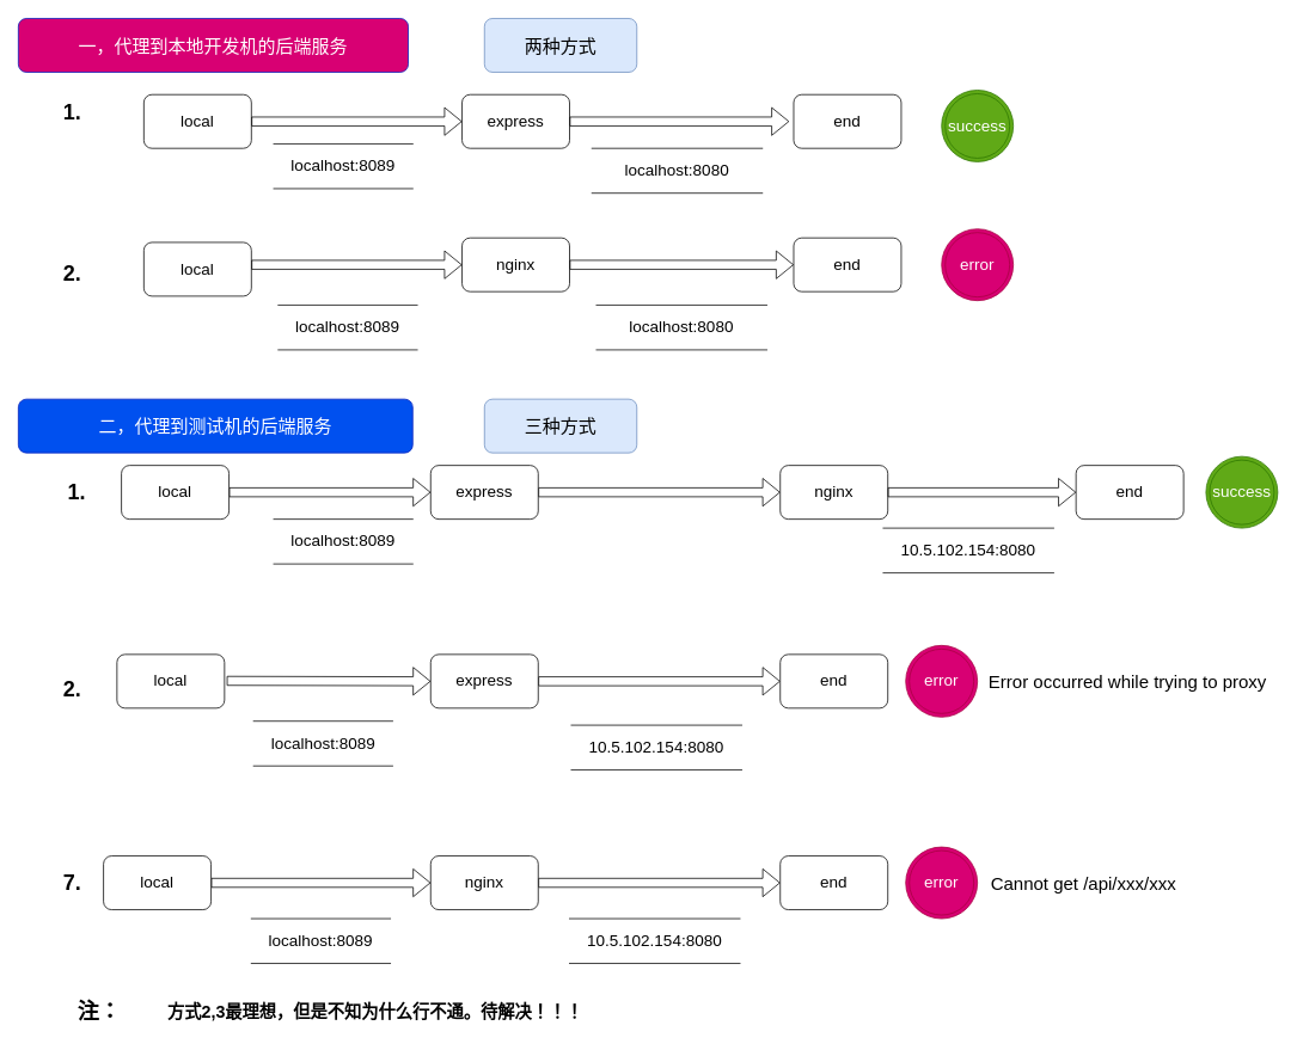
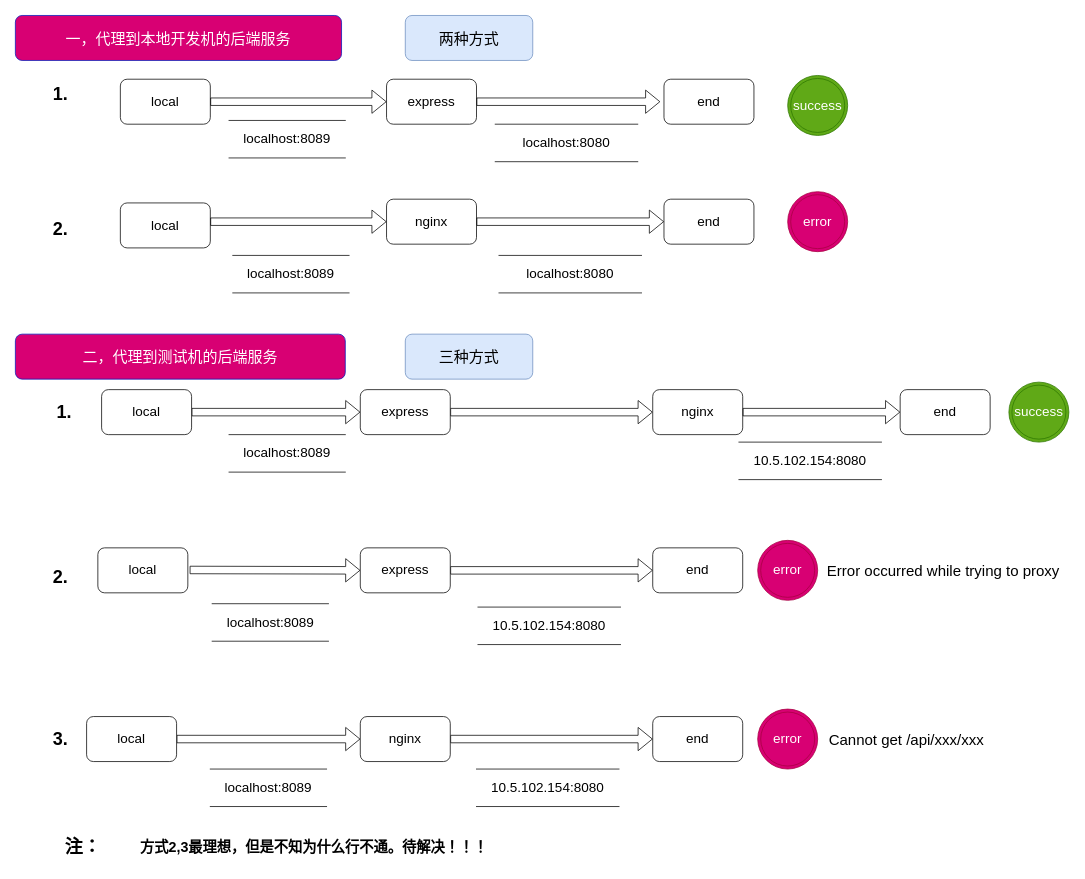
  <mxCell id="0" />
  <mxCell id="1" parent="0" />
  <mxCell id="2" value="local" style="rounded=1;whiteSpace=wrap;html=1;fontSize=18;" parent="1" vertex="1"><mxGeometry x="160" y="105" width="120" height="60" as="geometry" /></mxCell>
  <mxCell id="3" value="local" style="rounded=1;whiteSpace=wrap;html=1;fontSize=18;" parent="1" vertex="1"><mxGeometry x="160" y="270" width="120" height="60" as="geometry" /></mxCell>
  <mxCell id="4" value="一，代理到本地开发机的后端服务" style="rounded=1;whiteSpace=wrap;html=1;fillColor=#d80073;strokeColor=#001DBC;fontSize=20;fontColor=#ffffff;" parent="1" vertex="1"><mxGeometry x="20" y="20" width="435" height="60" as="geometry" /></mxCell>
- <mxCell id="5" value="二，代理到测试机的后端服务" style="rounded=1;whiteSpace=wrap;html=1;fillColor=#0050ef;strokeColor=#001DBC;fontSize=20;fontColor=#ffffff;" parent="1" vertex="1"><mxGeometry x="20" y="445" width="440" height="60" as="geometry" /></mxCell>
+ <mxCell id="5" value="二，代理到测试机的后端服务" style="rounded=1;whiteSpace=wrap;html=1;fillColor=#d80073;strokeColor=#001DBC;fontSize=20;fontColor=#ffffff;" parent="1" vertex="1"><mxGeometry x="20" y="445" width="440" height="60" as="geometry" /></mxCell>
  <mxCell id="6" value="三种方式" style="rounded=1;whiteSpace=wrap;html=1;fillColor=#dae8fc;strokeColor=#6c8ebf;fontSize=20;" parent="1" vertex="1"><mxGeometry x="540" y="445" width="170" height="60" as="geometry" /></mxCell>
  <mxCell id="7" value="1." style="text;strokeColor=none;fillColor=none;html=1;fontSize=24;fontStyle=1;verticalAlign=middle;align=center;" parent="1" vertex="1"><mxGeometry x="30" y="105" width="100" height="40" as="geometry" /></mxCell>
  <mxCell id="8" value="2." style="text;strokeColor=none;fillColor=none;html=1;fontSize=24;fontStyle=1;verticalAlign=middle;align=center;" parent="1" vertex="1"><mxGeometry x="30" y="285" width="100" height="40" as="geometry" /></mxCell>
  <mxCell id="9" value="1." style="text;strokeColor=none;fillColor=none;html=1;fontSize=24;fontStyle=1;verticalAlign=middle;align=center;" parent="1" vertex="1"><mxGeometry x="35" y="529" width="100" height="40" as="geometry" /></mxCell>
  <mxCell id="10" value="2." style="text;strokeColor=none;fillColor=none;html=1;fontSize=24;fontStyle=1;verticalAlign=middle;align=center;" parent="1" vertex="1"><mxGeometry x="30" y="750" width="100" height="40" as="geometry" /></mxCell>
- <mxCell id="11" value="7." style="text;strokeColor=none;fillColor=none;html=1;fontSize=24;fontStyle=1;verticalAlign=middle;align=center;" parent="1" vertex="1"><mxGeometry x="30" y="965" width="100" height="40" as="geometry" /></mxCell>
+ <mxCell id="11" value="3." style="text;strokeColor=none;fillColor=none;html=1;fontSize=24;fontStyle=1;verticalAlign=middle;align=center;" parent="1" vertex="1"><mxGeometry x="30" y="965" width="100" height="40" as="geometry" /></mxCell>
  <mxCell id="12" value="express" style="rounded=1;whiteSpace=wrap;html=1;fontSize=18;" parent="1" vertex="1"><mxGeometry x="515" y="105" width="120" height="60" as="geometry" /></mxCell>
  <mxCell id="13" value="end" style="rounded=1;whiteSpace=wrap;html=1;fontSize=18;" parent="1" vertex="1"><mxGeometry x="885" y="105" width="120" height="60" as="geometry" /></mxCell>
  <mxCell id="14" value="end" style="rounded=1;whiteSpace=wrap;html=1;fontSize=18;" parent="1" vertex="1"><mxGeometry x="885" y="265" width="120" height="60" as="geometry" /></mxCell>
  <mxCell id="15" value="nginx" style="rounded=1;whiteSpace=wrap;html=1;fontSize=18;" parent="1" vertex="1"><mxGeometry x="515" y="265" width="120" height="60" as="geometry" /></mxCell>
  <mxCell id="16" value="" style="shape=flexArrow;endArrow=classic;html=1;fontSize=18;exitX=1;exitY=0.5;exitDx=0;exitDy=0;entryX=0;entryY=0.5;entryDx=0;entryDy=0;" parent="1" source="2" target="12" edge="1"><mxGeometry width="50" height="50" relative="1" as="geometry"><mxPoint x="340" y="170" as="sourcePoint" /><mxPoint x="475" y="130" as="targetPoint" /></mxGeometry></mxCell>
  <mxCell id="17" value="localhost:8089" style="shape=partialRectangle;whiteSpace=wrap;html=1;left=0;right=0;fillColor=none;fontSize=18;" parent="1" vertex="1"><mxGeometry x="305" y="160" width="155" height="50" as="geometry" /></mxCell>
  <mxCell id="18" value="localhost:8080" style="shape=partialRectangle;whiteSpace=wrap;html=1;left=0;right=0;fillColor=none;fontSize=18;" parent="1" vertex="1"><mxGeometry x="660" y="165" width="190" height="50" as="geometry" /></mxCell>
  <mxCell id="19" value="localhost:8089" style="shape=partialRectangle;whiteSpace=wrap;html=1;left=0;right=0;fillColor=none;fontSize=18;" parent="1" vertex="1"><mxGeometry x="310" y="340" width="155" height="50" as="geometry" /></mxCell>
  <mxCell id="20" value="" style="shape=flexArrow;endArrow=classic;html=1;fontSize=18;entryX=0;entryY=0.5;entryDx=0;entryDy=0;" parent="1" edge="1"><mxGeometry width="50" height="50" relative="1" as="geometry"><mxPoint x="635" y="135" as="sourcePoint" /><mxPoint x="880" y="135" as="targetPoint" /></mxGeometry></mxCell>
  <mxCell id="21" value="localhost:8080" style="shape=partialRectangle;whiteSpace=wrap;html=1;left=0;right=0;fillColor=none;fontSize=18;" parent="1" vertex="1"><mxGeometry x="665" y="340" width="190" height="50" as="geometry" /></mxCell>
  <mxCell id="22" value="success" style="ellipse;shape=doubleEllipse;whiteSpace=wrap;html=1;aspect=fixed;fontSize=18;fillColor=#60a917;strokeColor=#2D7600;fontColor=#ffffff;" parent="1" vertex="1"><mxGeometry x="1050" y="100" width="80" height="80" as="geometry" /></mxCell>
  <mxCell id="23" value="error" style="ellipse;shape=doubleEllipse;whiteSpace=wrap;html=1;aspect=fixed;fontSize=18;fillColor=#d80073;strokeColor=#A50040;fontColor=#ffffff;" parent="1" vertex="1"><mxGeometry x="1050" y="255" width="80" height="80" as="geometry" /></mxCell>
  <mxCell id="24" value="" style="shape=flexArrow;endArrow=classic;html=1;fontSize=18;exitX=1;exitY=0.5;exitDx=0;exitDy=0;entryX=0;entryY=0.5;entryDx=0;entryDy=0;" parent="1" edge="1"><mxGeometry width="50" height="50" relative="1" as="geometry"><mxPoint x="280" y="295" as="sourcePoint" /><mxPoint x="515" y="295" as="targetPoint" /></mxGeometry></mxCell>
  <mxCell id="25" value="" style="shape=flexArrow;endArrow=classic;html=1;fontSize=18;exitX=1;exitY=0.5;exitDx=0;exitDy=0;entryX=0;entryY=0.5;entryDx=0;entryDy=0;" parent="1" source="15" target="14" edge="1"><mxGeometry width="50" height="50" relative="1" as="geometry"><mxPoint x="640" y="250" as="sourcePoint" /><mxPoint x="875" y="250" as="targetPoint" /></mxGeometry></mxCell>
  <mxCell id="26" value="" style="shape=flexArrow;endArrow=classic;html=1;fontSize=18;exitX=1;exitY=0.5;exitDx=0;exitDy=0;entryX=0;entryY=0.5;entryDx=0;entryDy=0;" parent="1" source="30" target="31" edge="1"><mxGeometry width="50" height="50" relative="1" as="geometry"><mxPoint x="270" y="549" as="sourcePoint" /><mxPoint x="505" y="549" as="targetPoint" /></mxGeometry></mxCell>
  <mxCell id="27" value="localhost:8089" style="shape=partialRectangle;whiteSpace=wrap;html=1;left=0;right=0;fillColor=none;fontSize=18;" parent="1" vertex="1"><mxGeometry x="305" y="579" width="155" height="50" as="geometry" /></mxCell>
  <mxCell id="28" value="10.5.102.154:8080" style="shape=partialRectangle;whiteSpace=wrap;html=1;left=0;right=0;fillColor=none;fontSize=18;" parent="1" vertex="1"><mxGeometry x="985" y="589" width="190" height="50" as="geometry" /></mxCell>
  <mxCell id="29" value="" style="shape=flexArrow;endArrow=classic;html=1;fontSize=18;entryX=0;entryY=0.5;entryDx=0;entryDy=0;exitX=1;exitY=0.5;exitDx=0;exitDy=0;" parent="1" source="31" target="44" edge="1"><mxGeometry width="50" height="50" relative="1" as="geometry"><mxPoint x="625" y="547" as="sourcePoint" /><mxPoint x="870" y="547" as="targetPoint" /></mxGeometry></mxCell>
  <mxCell id="30" value="local" style="rounded=1;whiteSpace=wrap;html=1;fontSize=18;" parent="1" vertex="1"><mxGeometry x="135" y="519" width="120" height="60" as="geometry" /></mxCell>
  <mxCell id="31" value="express" style="rounded=1;whiteSpace=wrap;html=1;fontSize=18;" parent="1" vertex="1"><mxGeometry x="480" y="519" width="120" height="60" as="geometry" /></mxCell>
  <mxCell id="32" value="" style="shape=flexArrow;endArrow=classic;html=1;fontSize=18;exitX=1;exitY=0.5;exitDx=0;exitDy=0;entryX=0;entryY=0.5;entryDx=0;entryDy=0;" parent="1" target="46" edge="1"><mxGeometry width="50" height="50" relative="1" as="geometry"><mxPoint x="252.5" y="759.5" as="sourcePoint" /><mxPoint x="488" y="765" as="targetPoint" /></mxGeometry></mxCell>
  <mxCell id="33" value="localhost:8089" style="shape=partialRectangle;whiteSpace=wrap;html=1;left=0;right=0;fillColor=none;fontSize=18;" parent="1" vertex="1"><mxGeometry x="282.5" y="804.5" width="155" height="50" as="geometry" /></mxCell>
  <mxCell id="34" value="10.5.102.154:8080" style="shape=partialRectangle;whiteSpace=wrap;html=1;left=0;right=0;fillColor=none;fontSize=18;" parent="1" vertex="1"><mxGeometry x="637" y="809" width="190" height="50" as="geometry" /></mxCell>
  <mxCell id="35" value="" style="shape=flexArrow;endArrow=classic;html=1;fontSize=18;entryX=0;entryY=0.5;entryDx=0;entryDy=0;exitX=1;exitY=0.5;exitDx=0;exitDy=0;" parent="1" source="46" target="42" edge="1"><mxGeometry width="50" height="50" relative="1" as="geometry"><mxPoint x="640" y="764.5" as="sourcePoint" /><mxPoint x="770" y="764.5" as="targetPoint" /></mxGeometry></mxCell>
  <mxCell id="36" value="" style="shape=flexArrow;endArrow=classic;html=1;fontSize=18;exitX=1;exitY=0.5;exitDx=0;exitDy=0;entryX=0;entryY=0.5;entryDx=0;entryDy=0;" parent="1" source="48" target="45" edge="1"><mxGeometry width="50" height="50" relative="1" as="geometry"><mxPoint x="180" y="1005" as="sourcePoint" /><mxPoint x="415" y="1005" as="targetPoint" /></mxGeometry></mxCell>
  <mxCell id="37" value="localhost:8089" style="shape=partialRectangle;whiteSpace=wrap;html=1;left=0;right=0;fillColor=none;fontSize=18;" parent="1" vertex="1"><mxGeometry x="280" y="1025" width="155" height="50" as="geometry" /></mxCell>
  <mxCell id="38" value="10.5.102.154:8080" style="shape=partialRectangle;whiteSpace=wrap;html=1;left=0;right=0;fillColor=none;fontSize=18;" parent="1" vertex="1"><mxGeometry x="635" y="1025" width="190" height="50" as="geometry" /></mxCell>
  <mxCell id="39" value="" style="shape=flexArrow;endArrow=classic;html=1;fontSize=18;entryX=0;entryY=0.5;entryDx=0;entryDy=0;exitX=1;exitY=0.5;exitDx=0;exitDy=0;" parent="1" source="45" target="43" edge="1"><mxGeometry width="50" height="50" relative="1" as="geometry"><mxPoint x="535" y="1005" as="sourcePoint" /><mxPoint x="780" y="1005" as="targetPoint" /></mxGeometry></mxCell>
  <mxCell id="40" value="local" style="rounded=1;whiteSpace=wrap;html=1;fontSize=18;" parent="1" vertex="1"><mxGeometry x="130" y="730" width="120" height="60" as="geometry" /></mxCell>
  <mxCell id="41" value="end" style="rounded=1;whiteSpace=wrap;html=1;fontSize=18;" parent="1" vertex="1"><mxGeometry x="1200" y="519" width="120" height="60" as="geometry" /></mxCell>
  <mxCell id="42" value="end" style="rounded=1;whiteSpace=wrap;html=1;fontSize=18;" parent="1" vertex="1"><mxGeometry x="870" y="730" width="120" height="60" as="geometry" /></mxCell>
  <mxCell id="43" value="end" style="rounded=1;whiteSpace=wrap;html=1;fontSize=18;" parent="1" vertex="1"><mxGeometry x="870" y="955" width="120" height="60" as="geometry" /></mxCell>
  <mxCell id="44" value="nginx" style="rounded=1;whiteSpace=wrap;html=1;fontSize=18;" parent="1" vertex="1"><mxGeometry x="870" y="519" width="120" height="60" as="geometry" /></mxCell>
  <mxCell id="45" value="nginx" style="rounded=1;whiteSpace=wrap;html=1;fontSize=18;" parent="1" vertex="1"><mxGeometry x="480" y="955" width="120" height="60" as="geometry" /></mxCell>
  <mxCell id="46" value="express" style="rounded=1;whiteSpace=wrap;html=1;fontSize=18;" parent="1" vertex="1"><mxGeometry x="480" y="730" width="120" height="60" as="geometry" /></mxCell>
  <mxCell id="47" value="" style="shape=flexArrow;endArrow=classic;html=1;fontSize=18;entryX=0;entryY=0.5;entryDx=0;entryDy=0;exitX=1;exitY=0.5;exitDx=0;exitDy=0;" parent="1" source="44" target="41" edge="1"><mxGeometry width="50" height="50" relative="1" as="geometry"><mxPoint x="1035" y="565" as="sourcePoint" /><mxPoint x="1110" y="530" as="targetPoint" /></mxGeometry></mxCell>
  <mxCell id="48" value="local" style="rounded=1;whiteSpace=wrap;html=1;fontSize=18;" parent="1" vertex="1"><mxGeometry x="115" y="955" width="120" height="60" as="geometry" /></mxCell>
  <mxCell id="49" value="success" style="ellipse;shape=doubleEllipse;whiteSpace=wrap;html=1;aspect=fixed;fontSize=18;fillColor=#60a917;strokeColor=#2D7600;fontColor=#ffffff;" parent="1" vertex="1"><mxGeometry x="1345" y="509" width="80" height="80" as="geometry" /></mxCell>
  <mxCell id="50" value="error" style="ellipse;shape=doubleEllipse;whiteSpace=wrap;html=1;aspect=fixed;fontSize=18;fillColor=#d80073;strokeColor=#A50040;fontColor=#ffffff;" parent="1" vertex="1"><mxGeometry x="1010" y="720" width="80" height="80" as="geometry" /></mxCell>
  <mxCell id="51" value="error" style="ellipse;shape=doubleEllipse;whiteSpace=wrap;html=1;aspect=fixed;fontSize=18;fillColor=#d80073;strokeColor=#A50040;fontColor=#ffffff;" parent="1" vertex="1"><mxGeometry x="1010" y="945" width="80" height="80" as="geometry" /></mxCell>
  <mxCell id="52" value="Cannot get /api/xxx/xxx" style="text;strokeColor=none;fillColor=none;html=1;fontSize=20;fontStyle=0;verticalAlign=middle;align=center;" parent="1" vertex="1"><mxGeometry x="1095" y="965" width="225" height="40" as="geometry" /></mxCell>
  <mxCell id="53" value="Error occurred while trying to proxy&amp;nbsp;" style="text;strokeColor=none;fillColor=none;html=1;fontSize=20;fontStyle=0;verticalAlign=middle;align=center;" parent="1" vertex="1"><mxGeometry x="1095" y="740" width="330" height="40" as="geometry" /></mxCell>
  <mxCell id="54" value="两种方式" style="rounded=1;whiteSpace=wrap;html=1;fillColor=#dae8fc;strokeColor=#6c8ebf;fontSize=20;" parent="1" vertex="1"><mxGeometry x="540" y="20" width="170" height="60" as="geometry" /></mxCell>
  <mxCell id="55" value="注：" style="text;strokeColor=none;fillColor=none;html=1;fontSize=24;fontStyle=1;verticalAlign=middle;align=center;" parent="1" vertex="1"><mxGeometry x="60" y="1110" width="100" height="40" as="geometry" /></mxCell>
  <mxCell id="56" value="方式2,3最理想，但是不知为什么行不通。待解决！！！" style="text;strokeColor=none;fillColor=none;html=1;fontSize=19;fontStyle=1;verticalAlign=middle;align=center;" parent="1" vertex="1"><mxGeometry x="155" y="1110" width="525" height="40" as="geometry" /></mxCell>
